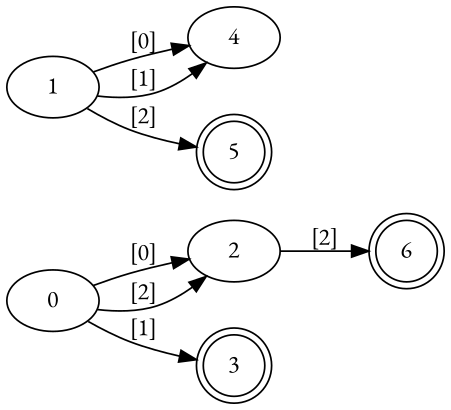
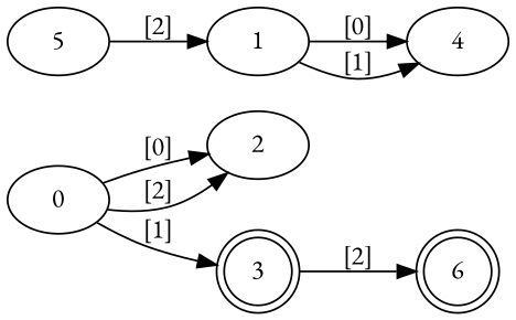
  digraph {
    fontname="EB Garamond"
    rankdir=LR
    node [fontname="EB Garamond" shape=doublecircle]
    edge [fontname="EB Garamond"]
    2 [shape=ellipse]
    3
    6
    4 [shape=ellipse]
    0 [shape=""]
    1 [shape=""]
-   5
-   2 -> 6 [label="[2]"]
+   5 [shape=ellipse]
+   3 -> 6 [label="[2]"]
    0 -> 2 [label="[0]"]
    0 -> 2 [label="[2]"]
    0 -> 3 [label="[1]"]
    1 -> 4 [label="[0]"]
    1 -> 4 [label="[1]"]
-   1 -> 5 [label="[2]"]
+   5 -> 1 [label="[2]"]
  }
